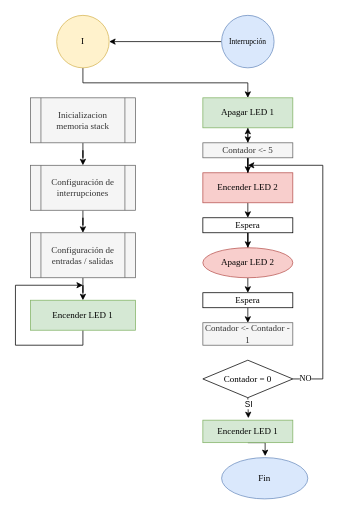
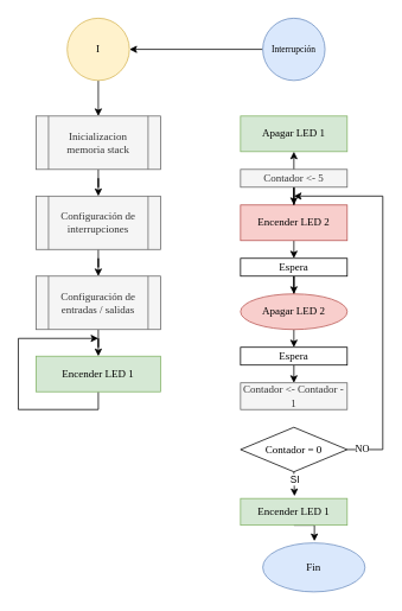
  <mxCell id="0" />
  <mxCell id="1" parent="0" />
- <mxCell id="2" style="edgeStyle=orthogonalEdgeStyle;rounded=0;orthogonalLoop=1;jettySize=auto;html=1;exitX=0.5;exitY=1;exitDx=0;exitDy=0;fontFamily=Fira Code;" parent="1" source="3" target="15" edge="1"><mxGeometry relative="1" as="geometry" /></mxCell>
+ <mxCell id="2" style="edgeStyle=orthogonalEdgeStyle;rounded=0;orthogonalLoop=1;jettySize=auto;html=1;exitX=0.5;exitY=1;exitDx=0;exitDy=0;entryX=0.5;entryY=0;entryDx=0;entryDy=0;fontFamily=Fira Code;" parent="1" source="3" target="5" edge="1"><mxGeometry relative="1" as="geometry" /></mxCell>
  <mxCell id="3" value="I" style="ellipse;whiteSpace=wrap;html=1;aspect=fixed;fillColor=#fff2cc;strokeColor=#d6b656;fontFamily=Fira Code;" parent="1" vertex="1"><mxGeometry x="75" y="20" width="70" height="70" as="geometry" /></mxCell>
  <mxCell id="4" value="" style="edgeStyle=orthogonalEdgeStyle;rounded=0;orthogonalLoop=1;jettySize=auto;html=1;fontFamily=Fira Code;" parent="1" source="5" target="9" edge="1"><mxGeometry relative="1" as="geometry" /></mxCell>
  <mxCell id="5" value="Inicializacion memoria stack" style="shape=process;whiteSpace=wrap;html=1;backgroundOutline=1;fillColor=#f5f5f5;strokeColor=#666666;fontColor=#333333;fontFamily=Fira Code;" parent="1" vertex="1"><mxGeometry x="40" y="130" width="140" height="60" as="geometry" /></mxCell>
  <mxCell id="6" value="" style="edgeStyle=orthogonalEdgeStyle;rounded=0;orthogonalLoop=1;jettySize=auto;html=1;fontFamily=Fira Code;" parent="1" source="7" target="11" edge="1"><mxGeometry relative="1" as="geometry" /></mxCell>
  <mxCell id="7" value="Configuración de entradas / salidas" style="shape=process;whiteSpace=wrap;html=1;backgroundOutline=1;fillColor=#f5f5f5;strokeColor=#666666;fontColor=#333333;fontFamily=Fira Code;" parent="1" vertex="1"><mxGeometry x="40" y="310" width="140" height="60" as="geometry" /></mxCell>
  <mxCell id="8" value="" style="edgeStyle=orthogonalEdgeStyle;rounded=0;orthogonalLoop=1;jettySize=auto;html=1;fontFamily=Fira Code;" parent="1" source="9" target="7" edge="1"><mxGeometry relative="1" as="geometry" /></mxCell>
  <mxCell id="9" value="Configuración de interrupciones" style="shape=process;whiteSpace=wrap;html=1;backgroundOutline=1;fillColor=#f5f5f5;strokeColor=#666666;fontColor=#333333;fontFamily=Fira Code;" parent="1" vertex="1"><mxGeometry x="40" y="220" width="140" height="60" as="geometry" /></mxCell>
  <mxCell id="10" style="edgeStyle=orthogonalEdgeStyle;rounded=0;orthogonalLoop=1;jettySize=auto;html=1;exitX=0.5;exitY=1;exitDx=0;exitDy=0;fontFamily=Fira Code;" parent="1" source="11" edge="1"><mxGeometry relative="1" as="geometry"><mxPoint x="110" y="380" as="targetPoint" /><Array as="points"><mxPoint x="110" y="460" /><mxPoint x="20" y="460" /><mxPoint x="20" y="380" /></Array></mxGeometry></mxCell>
  <mxCell id="11" value="Encender LED 1" style="rounded=0;whiteSpace=wrap;html=1;fillColor=#d5e8d4;strokeColor=#82b366;fontFamily=Fira Code;" parent="1" vertex="1"><mxGeometry x="40" y="400" width="140" height="40" as="geometry" /></mxCell>
  <mxCell id="12" value="" style="edgeStyle=orthogonalEdgeStyle;rounded=0;orthogonalLoop=1;jettySize=auto;html=1;fontFamily=Fira Code;" parent="1" source="13" target="3" edge="1"><mxGeometry relative="1" as="geometry"><mxPoint x="330" y="170" as="targetPoint" /></mxGeometry></mxCell>
  <mxCell id="13" value="&lt;font style=&quot;font-size: 10px&quot;&gt;Interrupción&lt;/font&gt;" style="ellipse;whiteSpace=wrap;html=1;aspect=fixed;fillColor=#dae8fc;strokeColor=#6c8ebf;fontFamily=Fira Code;" parent="1" vertex="1"><mxGeometry x="295" y="20" width="70" height="70" as="geometry" /></mxCell>
- <mxCell id="14" style="edgeStyle=orthogonalEdgeStyle;rounded=0;orthogonalLoop=1;jettySize=auto;html=1;exitX=0.5;exitY=1;exitDx=0;exitDy=0;entryX=0.5;entryY=0;entryDx=0;entryDy=0;fontFamily=Fira Code;" parent="1" source="15" target="26" edge="1"><mxGeometry relative="1" as="geometry" /></mxCell>
  <mxCell id="15" value="Apagar LED 1" style="rounded=0;whiteSpace=wrap;html=1;fillColor=#d5e8d4;strokeColor=#82b366;fontFamily=Fira Code;" parent="1" vertex="1"><mxGeometry x="270" y="130" width="120" height="40" as="geometry" /></mxCell>
  <mxCell id="16" style="edgeStyle=orthogonalEdgeStyle;rounded=0;orthogonalLoop=1;jettySize=auto;html=1;exitX=0.5;exitY=1;exitDx=0;exitDy=0;entryX=0.5;entryY=0;entryDx=0;entryDy=0;fontFamily=Fira Code;" parent="1" source="18" target="20" edge="1"><mxGeometry relative="1" as="geometry" /></mxCell>
  <mxCell id="17" value="" style="edgeStyle=orthogonalEdgeStyle;rounded=0;orthogonalLoop=1;jettySize=auto;html=1;fontFamily=Fira Code;" parent="1" source="18" target="15" edge="1"><mxGeometry relative="1" as="geometry" /></mxCell>
  <mxCell id="18" value="Encender LED 2" style="rounded=0;whiteSpace=wrap;html=1;fillColor=#f8cecc;strokeColor=#b85450;fontFamily=Fira Code;" parent="1" vertex="1"><mxGeometry x="270" y="230" width="120" height="40" as="geometry" /></mxCell>
  <mxCell id="19" value="" style="edgeStyle=orthogonalEdgeStyle;rounded=0;orthogonalLoop=1;jettySize=auto;html=1;fontFamily=Fira Code;" parent="1" source="20" target="22" edge="1"><mxGeometry relative="1" as="geometry" /></mxCell>
  <mxCell id="20" value="Espera" style="rounded=0;whiteSpace=wrap;html=1;fontFamily=Fira Code;" parent="1" vertex="1"><mxGeometry x="270" y="290" width="120" height="20" as="geometry" /></mxCell>
  <mxCell id="21" style="edgeStyle=orthogonalEdgeStyle;rounded=0;orthogonalLoop=1;jettySize=auto;html=1;exitX=0.5;exitY=1;exitDx=0;exitDy=0;entryX=0.5;entryY=0;entryDx=0;entryDy=0;fontFamily=Fira Code;" parent="1" source="22" target="24" edge="1"><mxGeometry relative="1" as="geometry" /></mxCell>
  <mxCell id="22" value="Apagar LED 2&lt;br&gt;" style="ellipse;whiteSpace=wrap;html=1;fillColor=#f8cecc;strokeColor=#b85450;fontFamily=Fira Code;" parent="1" vertex="1"><mxGeometry x="270" y="330" width="120" height="40" as="geometry" /></mxCell>
  <mxCell id="23" style="edgeStyle=orthogonalEdgeStyle;rounded=0;orthogonalLoop=1;jettySize=auto;html=1;exitX=0.5;exitY=1;exitDx=0;exitDy=0;entryX=0.5;entryY=0;entryDx=0;entryDy=0;fontFamily=Fira Code;" parent="1" source="24" target="27" edge="1"><mxGeometry relative="1" as="geometry" /></mxCell>
  <mxCell id="24" value="Espera" style="rounded=0;whiteSpace=wrap;html=1;fontFamily=Fira Code;" parent="1" vertex="1"><mxGeometry x="270" y="390" width="120" height="20" as="geometry" /></mxCell>
  <mxCell id="25" style="edgeStyle=orthogonalEdgeStyle;rounded=0;orthogonalLoop=1;jettySize=auto;html=1;exitX=0.5;exitY=1;exitDx=0;exitDy=0;fontFamily=Fira Code;" parent="1" source="26" target="18" edge="1"><mxGeometry relative="1" as="geometry" /></mxCell>
  <mxCell id="26" value="Contador &amp;lt;- 5" style="rounded=0;whiteSpace=wrap;html=1;fontFamily=Fira Code;fillColor=#f5f5f5;strokeColor=#666666;fontColor=#333333;" parent="1" vertex="1"><mxGeometry x="270" y="190" width="120" height="20" as="geometry" /></mxCell>
  <mxCell id="27" value="Contador &amp;lt;- Contador - 1" style="rounded=0;whiteSpace=wrap;html=1;fontFamily=Fira Code;fillColor=#f5f5f5;strokeColor=#666666;fontColor=#333333;" parent="1" vertex="1"><mxGeometry x="270" y="430" width="120" height="30" as="geometry" /></mxCell>
  <mxCell id="28" style="edgeStyle=orthogonalEdgeStyle;rounded=0;orthogonalLoop=1;jettySize=auto;html=1;fontFamily=Fira Code;" parent="1" source="32" edge="1"><mxGeometry relative="1" as="geometry"><mxPoint x="330" y="220" as="targetPoint" /><Array as="points"><mxPoint x="430" y="505" /><mxPoint x="430" y="220" /></Array></mxGeometry></mxCell>
  <mxCell id="29" value="NO" style="edgeLabel;html=1;align=center;verticalAlign=middle;resizable=0;points=[];fontFamily=Fira Code;" parent="28" vertex="1" connectable="0"><mxGeometry x="-0.925" y="2" relative="1" as="geometry"><mxPoint as="offset" /></mxGeometry></mxCell>
  <mxCell id="30" style="edgeStyle=orthogonalEdgeStyle;rounded=0;orthogonalLoop=1;jettySize=auto;html=1;exitX=0.5;exitY=1;exitDx=0;exitDy=0;entryX=0.506;entryY=-0.089;entryDx=0;entryDy=0;entryPerimeter=0;fontFamily=Fira Code;" parent="1" source="32" target="34" edge="1"><mxGeometry relative="1" as="geometry" /></mxCell>
  <mxCell id="31" value="SI" style="edgeLabel;html=1;align=center;verticalAlign=middle;resizable=0;points=[];" vertex="1" connectable="0" parent="30"><mxGeometry x="-0.33" relative="1" as="geometry"><mxPoint as="offset" /></mxGeometry></mxCell>
  <mxCell id="32" value="Contador = 0" style="rhombus;whiteSpace=wrap;html=1;fontFamily=Fira Code;" parent="1" vertex="1"><mxGeometry x="270" y="480" width="120" height="50" as="geometry" /></mxCell>
  <mxCell id="33" style="edgeStyle=orthogonalEdgeStyle;rounded=0;orthogonalLoop=1;jettySize=auto;html=1;exitX=0.5;exitY=1;exitDx=0;exitDy=0;fontFamily=Fira Code;entryX=0.505;entryY=-0.038;entryDx=0;entryDy=0;entryPerimeter=0;" parent="1" source="34" target="35" edge="1"><mxGeometry relative="1" as="geometry"><mxPoint x="330.143" y="610" as="targetPoint" /></mxGeometry></mxCell>
  <mxCell id="34" value="Encender LED 1" style="rounded=0;whiteSpace=wrap;html=1;fillColor=#d5e8d4;strokeColor=#82b366;fontFamily=Fira Code;" parent="1" vertex="1"><mxGeometry x="270" y="560" width="120" height="30" as="geometry" /></mxCell>
  <mxCell id="35" value="Fin" style="ellipse;whiteSpace=wrap;html=1;aspect=fixed;fillColor=#dae8fc;strokeColor=#6c8ebf;fontFamily=Fira Code;" parent="1" vertex="1"><mxGeometry x="295" y="610" width="115" height="55" as="geometry" /></mxCell>
